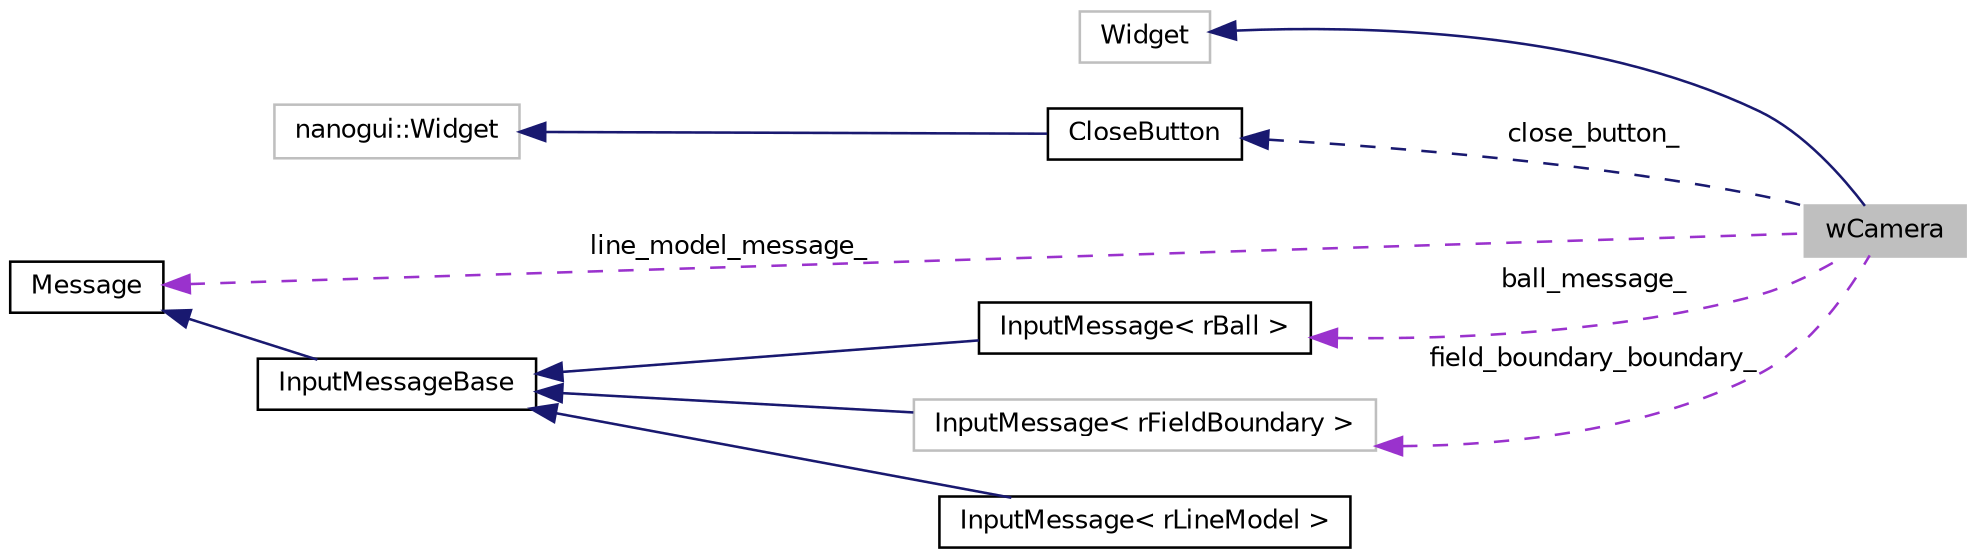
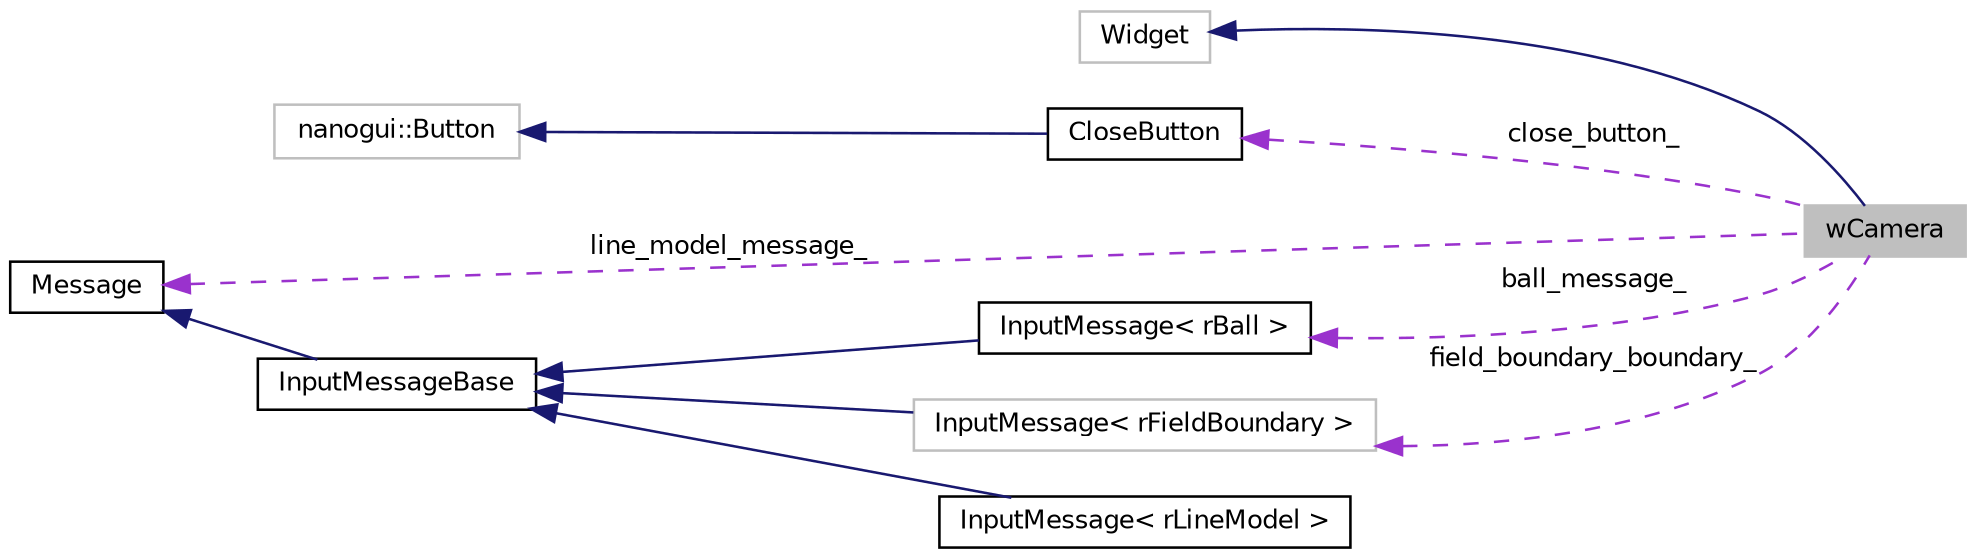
  digraph {
    rankdir=LR
    node [color=black fillcolor=white fontname=Helvetica fontsize=10 shape=record style=filled]
    edge [color=midnightblue dir=back fontname=Helvetica fontsize=10 labelfontname=Helvetica labelfontsize=10 style=solid]
    n1 [color=grey75 fillcolor=grey75 fontcolor=black height=0.2 label=wCamera width=0.4]
    n2 [color=grey75 height=0.2 label=Widget width=0.4]
    n3 [height=0.2 label=CloseButton width=0.4]
-   n4 [color=grey75 height=0.2 label="nanogui::Widget" width=0.4]
+   n4 [color=grey75 height=0.2 label="nanogui::Button" width=0.4]
    n5 [height=0.2 label="InputMessage\< rBall \>" width=0.4]
    n6 [height=0.2 label=InputMessageBase width=0.4]
    n7 [color=grey75 height=0.2 label="InputMessage\< rFieldBoundary \>" width=0.4]
    n8 [height=0.2 label="InputMessage\< rLineModel \>" width=0.4]
    n9 [height=0.2 label=Message width=0.4]
    n2 -> n1
-   n3 -> n1 [label=" close_button_" style=dashed]
+   n3 -> n1 [color=darkorchid3 label=" close_button_" style=dashed]
    n4 -> n3
    n5 -> n1 [color=darkorchid3 label=" ball_message_" style=dashed]
    n6 -> n5
    n6 -> n7
    n6 -> n8
    n7 -> n1 [color=darkorchid3 label=" field_boundary_boundary_" style=dashed]
    n9 -> n1 [color=darkorchid3 label=" line_model_message_" style=dashed]
    n9 -> n6
  }
